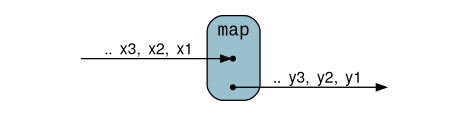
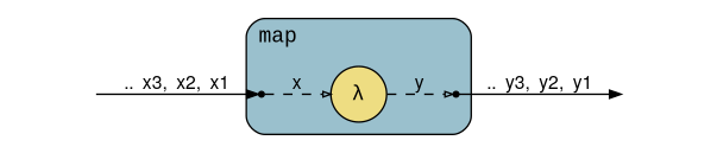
  digraph {
    fontname="Courier New,Helvetica"
    rankdir=LR
    node [fontname="Courier New,Helvetica,Comic Sans MS" shape=point]
    edge [arrowsize=0.5 fontname="Helvetica,Comic Sans MS" fontsize=12 fontstyle=bold]
    dm_fin
+   n2 [fillcolor=lightgoldenrod label="λ" shape=circle style=filled]
    dm_fout
    dm_ip [shape=box style=invis]
    dm_op [shape=box style=invis]
    subgraph cluster_1 {
      fillcolor=lightblue3
      label=map
      labeljust=l
      style="filled,rounded"
      dm_fin
+     n2
      dm_fout
    }
+   dm_fin -> n2 [arrowhead=empty label=x style=dashed]
+   n2 -> dm_fout [arrowhead=empty label=y style=dashed]
    dm_fout -> dm_op [arrowsize=.75 label="..  y3,  y2,  y1"]
    dm_ip -> dm_fin [arrowsize=.75 label="..  x3,  x2,  x1"]
  }
